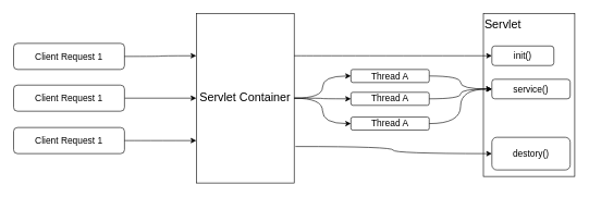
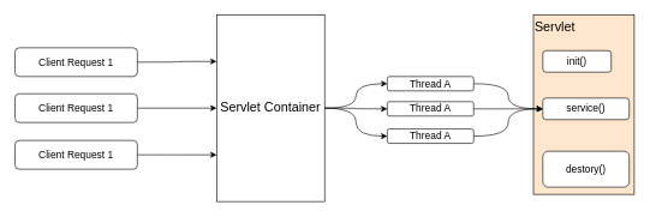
  <mxCell id="0" />
  <mxCell id="1" parent="0" />
- <mxCell id="2" value="Servlet" style="whiteSpace=wrap;html=1;rounded=0;fontSize=18;align=left;verticalAlign=top;" vertex="1" parent="1"><mxGeometry x="740" y="20" width="140" height="250" as="geometry" /></mxCell>
+ <mxCell id="2" value="Servlet" style="whiteSpace=wrap;html=1;rounded=0;fontSize=18;align=left;verticalAlign=top;fillColor=#ffe6cc;" vertex="1" parent="1"><mxGeometry x="740" y="20" width="140" height="250" as="geometry" /></mxCell>
  <mxCell id="3" value="Client Request 1" style="rounded=1;whiteSpace=wrap;html=1;fontSize=14;" vertex="1" parent="1"><mxGeometry x="20" y="66" width="170" height="40" as="geometry" /></mxCell>
  <mxCell id="4" value="" style="edgeStyle=orthogonalEdgeStyle;rounded=0;orthogonalLoop=1;jettySize=auto;html=1;" edge="1" parent="1" source="5" target="8"><mxGeometry relative="1" as="geometry" /></mxCell>
  <mxCell id="5" value="Client Request 1" style="rounded=1;whiteSpace=wrap;html=1;fontSize=14;" vertex="1" parent="1"><mxGeometry x="20" y="130" width="170" height="40" as="geometry" /></mxCell>
  <mxCell id="6" value="Client Request 1" style="rounded=1;whiteSpace=wrap;html=1;fontSize=14;" vertex="1" parent="1"><mxGeometry x="20" y="195" width="170" height="40" as="geometry" /></mxCell>
  <mxCell id="7" value="" style="edgeStyle=orthogonalEdgeStyle;curved=1;rounded=0;orthogonalLoop=1;jettySize=auto;html=1;fontSize=14;entryX=0;entryY=0.5;entryDx=0;entryDy=0;" edge="1" parent="1" source="8" target="17"><mxGeometry relative="1" as="geometry"><mxPoint x="545" y="160" as="targetPoint" /></mxGeometry></mxCell>
  <mxCell id="8" value="Servlet Container" style="whiteSpace=wrap;html=1;rounded=0;fontSize=18;" vertex="1" parent="1"><mxGeometry x="300" y="20" width="150" height="260" as="geometry" /></mxCell>
  <mxCell id="9" value="" style="edgeStyle=orthogonalEdgeStyle;rounded=0;orthogonalLoop=1;jettySize=auto;html=1;curved=1;entryX=0;entryY=0.25;entryDx=0;entryDy=0;" edge="1" parent="1" source="3" target="8"><mxGeometry relative="1" as="geometry"><mxPoint x="200" y="170" as="sourcePoint" /><mxPoint x="310" y="170" as="targetPoint" /></mxGeometry></mxCell>
  <mxCell id="10" value="" style="edgeStyle=orthogonalEdgeStyle;rounded=0;orthogonalLoop=1;jettySize=auto;html=1;entryX=0;entryY=0.75;entryDx=0;entryDy=0;curved=1;exitX=1;exitY=0.5;exitDx=0;exitDy=0;" edge="1" parent="1" source="6" target="8"><mxGeometry relative="1" as="geometry"><mxPoint x="200" y="80" as="sourcePoint" /><mxPoint x="310" y="170" as="targetPoint" /></mxGeometry></mxCell>
  <mxCell id="11" value="" style="edgeStyle=orthogonalEdgeStyle;curved=1;rounded=0;orthogonalLoop=1;jettySize=auto;html=1;fontSize=14;entryX=0;entryY=0.5;entryDx=0;entryDy=0;exitX=1;exitY=0.5;exitDx=0;exitDy=0;" edge="1" parent="1" source="17" target="13"><mxGeometry relative="1" as="geometry"><mxPoint x="665" y="160" as="sourcePoint" /></mxGeometry></mxCell>
  <mxCell id="12" value="init()" style="rounded=1;whiteSpace=wrap;html=1;fontSize=14;align=center;" vertex="1" parent="1"><mxGeometry x="753" y="70" width="95" height="30" as="geometry" /></mxCell>
- <mxCell id="13" value="service()" style="rounded=1;whiteSpace=wrap;html=1;fontSize=14;align=center;" vertex="1" parent="1"><mxGeometry x="753" y="121" width="120" height="30" as="geometry" /></mxCell>
+ <mxCell id="13" value="service()" style="rounded=1;whiteSpace=wrap;html=1;fontSize=14;align=center;" vertex="1" parent="1"><mxGeometry x="753" y="136" width="120" height="30" as="geometry" /></mxCell>
  <mxCell id="14" value="destory()" style="rounded=1;whiteSpace=wrap;html=1;fontSize=14;align=center;" vertex="1" parent="1"><mxGeometry x="753" y="210" width="120" height="50" as="geometry" /></mxCell>
- <mxCell id="15" value="" style="edgeStyle=orthogonalEdgeStyle;curved=1;rounded=0;orthogonalLoop=1;jettySize=auto;html=1;fontSize=14;exitX=1;exitY=0.25;exitDx=0;exitDy=0;entryX=0;entryY=0.5;entryDx=0;entryDy=0;" edge="1" parent="1" source="8" target="12"><mxGeometry relative="1" as="geometry"><mxPoint x="460" y="170" as="sourcePoint" /><mxPoint x="555" y="170" as="targetPoint" /></mxGeometry></mxCell>
- <mxCell id="16" value="" style="edgeStyle=orthogonalEdgeStyle;curved=1;rounded=0;orthogonalLoop=1;jettySize=auto;html=1;fontSize=14;entryX=0;entryY=0.5;entryDx=0;entryDy=0;exitX=1.013;exitY=0.785;exitDx=0;exitDy=0;exitPerimeter=0;" edge="1" parent="1" source="8" target="14"><mxGeometry relative="1" as="geometry"><mxPoint x="460" y="235" as="sourcePoint" /><mxPoint x="763" y="105" as="targetPoint" /></mxGeometry></mxCell>
  <mxCell id="17" value="Thread A" style="rounded=1;whiteSpace=wrap;html=1;fontSize=14;align=center;" vertex="1" parent="1"><mxGeometry x="537" y="106" width="120" height="20" as="geometry" /></mxCell>
  <mxCell id="18" value="Thread A" style="rounded=1;whiteSpace=wrap;html=1;fontSize=14;align=center;" vertex="1" parent="1"><mxGeometry x="537" y="141" width="120" height="20" as="geometry" /></mxCell>
  <mxCell id="19" value="Thread A" style="rounded=1;whiteSpace=wrap;html=1;fontSize=14;align=center;" vertex="1" parent="1"><mxGeometry x="537" y="179" width="120" height="20" as="geometry" /></mxCell>
  <mxCell id="20" value="" style="edgeStyle=orthogonalEdgeStyle;curved=1;rounded=0;orthogonalLoop=1;jettySize=auto;html=1;fontSize=14;exitX=1;exitY=0.5;exitDx=0;exitDy=0;" edge="1" parent="1" source="8" target="18"><mxGeometry relative="1" as="geometry"><mxPoint x="460" y="160" as="sourcePoint" /><mxPoint x="540" y="130" as="targetPoint" /></mxGeometry></mxCell>
  <mxCell id="21" value="" style="edgeStyle=orthogonalEdgeStyle;curved=1;rounded=0;orthogonalLoop=1;jettySize=auto;html=1;fontSize=14;entryX=0;entryY=0.5;entryDx=0;entryDy=0;" edge="1" parent="1" source="8" target="19"><mxGeometry relative="1" as="geometry"><mxPoint x="460" y="160" as="sourcePoint" /><mxPoint x="540" y="170" as="targetPoint" /></mxGeometry></mxCell>
  <mxCell id="22" value="" style="edgeStyle=orthogonalEdgeStyle;curved=1;rounded=0;orthogonalLoop=1;jettySize=auto;html=1;fontSize=14;entryX=0;entryY=0.5;entryDx=0;entryDy=0;" edge="1" parent="1" source="18" target="13"><mxGeometry relative="1" as="geometry"><mxPoint x="660" y="130" as="sourcePoint" /><mxPoint x="763" y="170" as="targetPoint" /></mxGeometry></mxCell>
  <mxCell id="23" value="" style="edgeStyle=orthogonalEdgeStyle;curved=1;rounded=0;orthogonalLoop=1;jettySize=auto;html=1;fontSize=14;entryX=0;entryY=0.5;entryDx=0;entryDy=0;exitX=1;exitY=0.5;exitDx=0;exitDy=0;" edge="1" parent="1" source="19" target="13"><mxGeometry relative="1" as="geometry"><mxPoint x="660" y="170" as="sourcePoint" /><mxPoint x="763" y="170" as="targetPoint" /></mxGeometry></mxCell>
